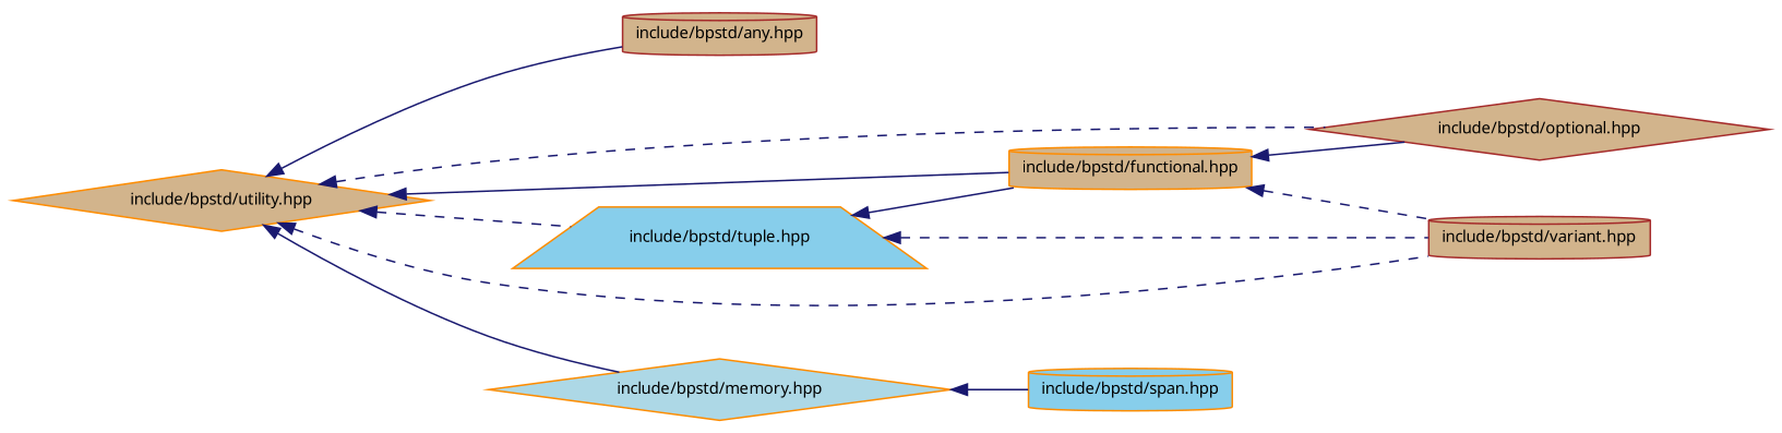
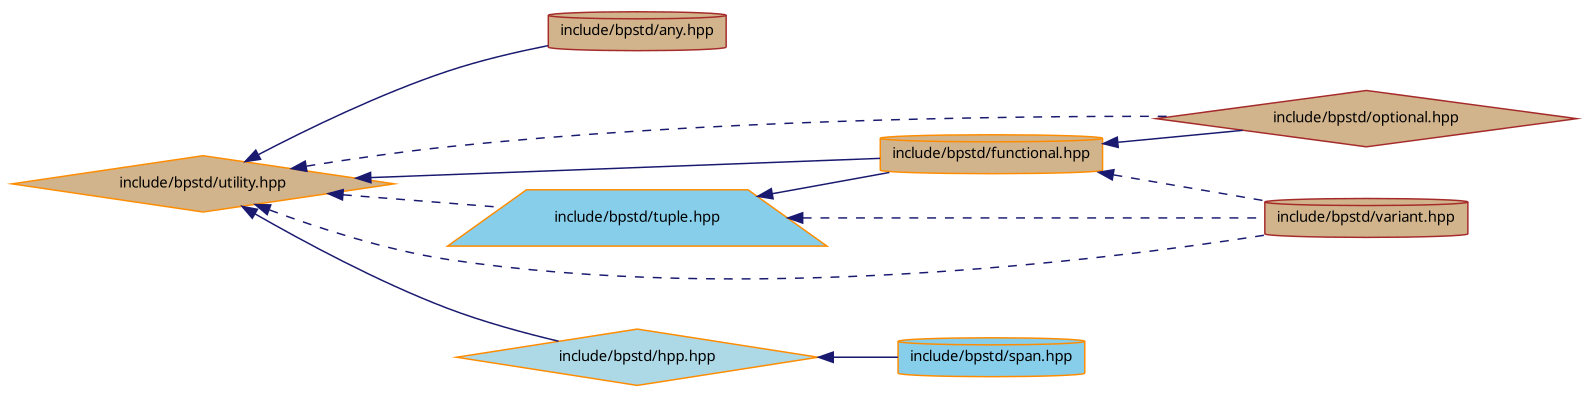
  digraph {
    fontname="Noto Sans"
    rankdir=LR
    node [color=darkorange fillcolor=tan fontname="Noto Sans" fontsize=10 shape=cylinder style=filled]
    edge [color=midnightblue dir=back fontname="Noto Sans" fontsize=10 labelfontname=Helvetica labelfontsize=10 style=solid]
    n1 [fontcolor=black height=0.2 label="include/bpstd/utility.hpp" shape=diamond width=0.4]
    n2 [color=brown height=0.2 label="include/bpstd/any.hpp" width=0.4]
    n3 [height=0.2 label="include/bpstd/functional.hpp" width=0.4]
    n4 [color=brown height=0.2 label="include/bpstd/optional.hpp" shape=diamond width=0.4]
    n5 [fillcolor=skyblue height=0.2 label="include/bpstd/tuple.hpp" shape=trapezium width=0.4]
    n6 [color=brown height=0.2 label="include/bpstd/variant.hpp" width=0.4]
-   n7 [fillcolor=lightblue height=0.2 label="include/bpstd/memory.hpp" shape=diamond width=0.4]
+   n7 [fillcolor=lightblue height=0.2 label="include/bpstd/hpp.hpp" shape=diamond width=0.4]
    n8 [fillcolor=skyblue height=0.2 label="include/bpstd/span.hpp" width=0.4]
    n1 -> n2
    n1 -> n3
    n1 -> n4 [style=dashed]
    n1 -> n5 [style=dashed]
    n1 -> n6 [style=dashed]
    n1 -> n7
    n3 -> n4
    n3 -> n6 [style=dashed]
    n5 -> n3
    n5 -> n6 [style=dashed]
    n7 -> n8
  }
